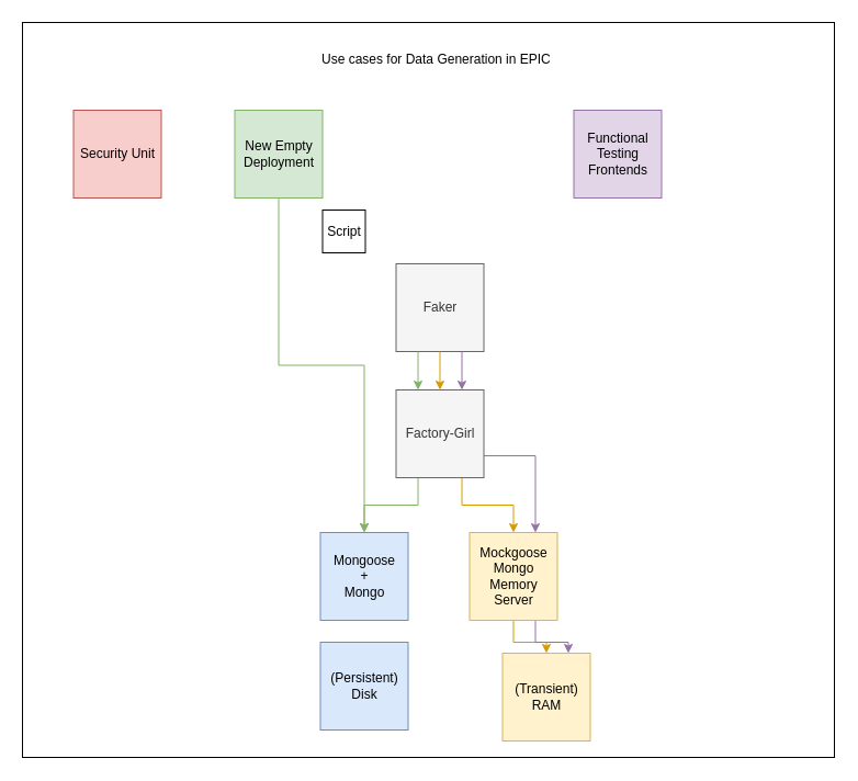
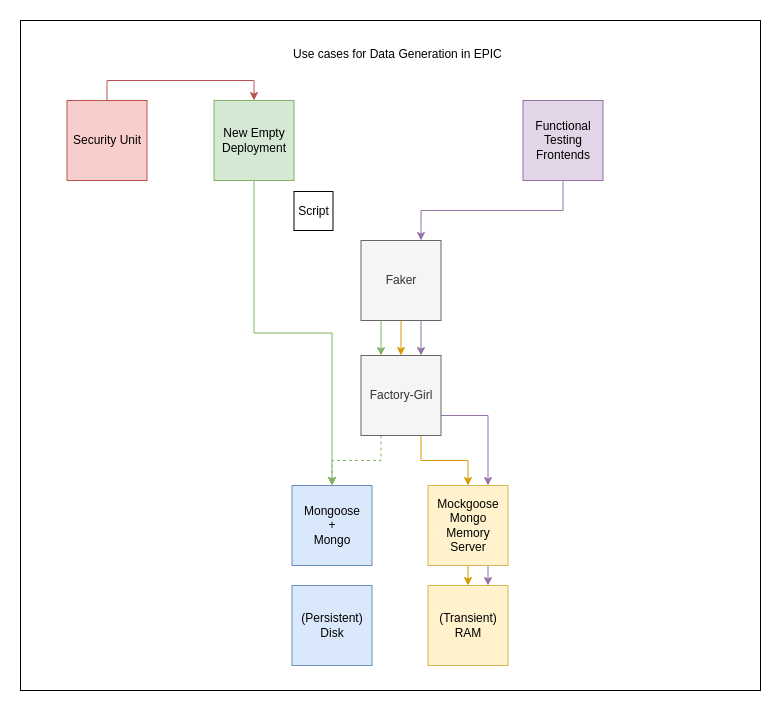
  <mxCell id="0" />
  <mxCell id="1" parent="0" />
  <mxCell id="2" value="" style="rounded=0;whiteSpace=wrap;html=1;" parent="1" vertex="1"><mxGeometry x="20" y="20" width="740" height="670" as="geometry" /></mxCell>
  <mxCell id="3" value="Use cases for Data Generation in EPIC" style="text;html=1;resizable=0;points=[];autosize=1;align=left;verticalAlign=top;spacingTop=-4;" parent="1" vertex="1"><mxGeometry x="290.5" y="44" width="220" height="20" as="geometry" /></mxCell>
  <mxCell id="4" style="edgeStyle=orthogonalEdgeStyle;rounded=0;orthogonalLoop=1;jettySize=auto;html=1;exitX=0.5;exitY=1;exitDx=0;exitDy=0;strokeColor=#82B366;" parent="1" source="5" target="12" edge="1"><mxGeometry relative="1" as="geometry" /></mxCell>
  <mxCell id="5" value="New Empty&lt;br&gt;Deployment" style="whiteSpace=wrap;html=1;aspect=fixed;fillColor=#d5e8d4;strokeColor=#82b366;" parent="1" vertex="1"><mxGeometry x="213.5" y="100" width="80" height="80" as="geometry" /></mxCell>
+ <mxCell id="6" style="edgeStyle=orthogonalEdgeStyle;rounded=0;orthogonalLoop=1;jettySize=auto;html=1;exitX=0.5;exitY=1;exitDx=0;exitDy=0;entryX=0.75;entryY=0;entryDx=0;entryDy=0;fillColor=#e1d5e7;strokeColor=#9673a6;" parent="1" source="7" target="11" edge="1"><mxGeometry relative="1" as="geometry" /></mxCell>
  <mxCell id="7" value="Functional Testing Frontends" style="whiteSpace=wrap;html=1;aspect=fixed;fillColor=#e1d5e7;strokeColor=#9673a6;" parent="1" vertex="1"><mxGeometry x="522.5" y="100" width="80" height="80" as="geometry" /></mxCell>
- <mxCell id="8" style="edgeStyle=orthogonalEdgeStyle;rounded=0;orthogonalLoop=1;jettySize=auto;html=1;exitX=0.25;exitY=1;exitDx=0;exitDy=0;entryX=0.5;entryY=0;entryDx=0;entryDy=0;strokeColor=#82B366;" parent="1" source="21" target="12" edge="1"><mxGeometry relative="1" as="geometry" /></mxCell>
+ <mxCell id="8" style="edgeStyle=orthogonalEdgeStyle;rounded=0;orthogonalLoop=1;jettySize=auto;html=1;exitX=0.25;exitY=1;exitDx=0;exitDy=0;entryX=0.5;entryY=0;entryDx=0;entryDy=0;strokeColor=#82B366;dashed=1;" parent="1" source="21" target="12" edge="1"><mxGeometry relative="1" as="geometry" /></mxCell>
  <mxCell id="9" style="edgeStyle=orthogonalEdgeStyle;rounded=0;orthogonalLoop=1;jettySize=auto;html=1;exitX=0.75;exitY=1;exitDx=0;exitDy=0;entryX=0.5;entryY=0;entryDx=0;entryDy=0;strokeColor=#D79B00;" parent="1" source="21" target="16" edge="1"><mxGeometry relative="1" as="geometry" /></mxCell>
  <mxCell id="10" style="edgeStyle=orthogonalEdgeStyle;rounded=0;orthogonalLoop=1;jettySize=auto;html=1;exitX=1;exitY=0.75;exitDx=0;exitDy=0;entryX=0.75;entryY=0;entryDx=0;entryDy=0;fillColor=#e1d5e7;strokeColor=#9673a6;" parent="1" source="21" target="16" edge="1"><mxGeometry relative="1" as="geometry" /></mxCell>
  <mxCell id="11" value="Faker" style="whiteSpace=wrap;html=1;aspect=fixed;fillColor=#f5f5f5;strokeColor=#666666;fontColor=#333333;" parent="1" vertex="1"><mxGeometry x="360.5" y="240" width="80" height="80" as="geometry" /></mxCell>
  <mxCell id="12" value="Mongoose&lt;br&gt;+&lt;br&gt;Mongo" style="whiteSpace=wrap;html=1;aspect=fixed;fillColor=#dae8fc;strokeColor=#6c8ebf;" parent="1" vertex="1"><mxGeometry x="291.5" y="485" width="80" height="80" as="geometry" /></mxCell>
  <mxCell id="13" value="(Persistent)&lt;br&gt;Disk" style="whiteSpace=wrap;html=1;aspect=fixed;fillColor=#dae8fc;strokeColor=#6c8ebf;" parent="1" vertex="1"><mxGeometry x="291.5" y="585" width="80" height="80" as="geometry" /></mxCell>
  <mxCell id="14" style="edgeStyle=orthogonalEdgeStyle;rounded=0;orthogonalLoop=1;jettySize=auto;html=1;exitX=0.5;exitY=1;exitDx=0;exitDy=0;entryX=0.5;entryY=0;entryDx=0;entryDy=0;strokeColor=#D79B00;" parent="1" source="16" target="17" edge="1"><mxGeometry relative="1" as="geometry" /></mxCell>
  <mxCell id="15" style="edgeStyle=orthogonalEdgeStyle;rounded=0;orthogonalLoop=1;jettySize=auto;html=1;exitX=0.75;exitY=1;exitDx=0;exitDy=0;entryX=0.75;entryY=0;entryDx=0;entryDy=0;fillColor=#e1d5e7;strokeColor=#9673a6;" parent="1" source="16" target="17" edge="1"><mxGeometry relative="1" as="geometry" /></mxCell>
  <mxCell id="16" value="Mockgoose&lt;br&gt;Mongo Memory Server" style="whiteSpace=wrap;html=1;aspect=fixed;fillColor=#fff2cc;strokeColor=#d6b656;" parent="1" vertex="1"><mxGeometry x="427.5" y="485" width="80" height="80" as="geometry" /></mxCell>
- <mxCell id="17" value="(Transient)&lt;br&gt;RAM" style="whiteSpace=wrap;html=1;aspect=fixed;fillColor=#fff2cc;strokeColor=#d6b656;" parent="1" vertex="1"><mxGeometry x="457.5" y="595" width="80" height="80" as="geometry" /></mxCell>
+ <mxCell id="17" value="(Transient)&lt;br&gt;RAM" style="whiteSpace=wrap;html=1;aspect=fixed;fillColor=#fff2cc;strokeColor=#d6b656;" parent="1" vertex="1"><mxGeometry x="427.5" y="585" width="80" height="80" as="geometry" /></mxCell>
  <mxCell id="18" value="Script" style="whiteSpace=wrap;html=1;aspect=fixed;" parent="1" vertex="1"><mxGeometry x="293.5" y="191" width="39" height="39" as="geometry" /></mxCell>
+ <mxCell id="19" style="edgeStyle=orthogonalEdgeStyle;rounded=0;orthogonalLoop=1;jettySize=auto;html=1;exitX=0.5;exitY=0;exitDx=0;exitDy=0;entryX=0.5;entryY=0;entryDx=0;entryDy=0;strokeColor=#b85450;fillColor=#f8cecc;" parent="1" source="20" target="5" edge="1"><mxGeometry relative="1" as="geometry" /></mxCell>
  <mxCell id="20" value="Security Unit" style="whiteSpace=wrap;html=1;aspect=fixed;fillColor=#f8cecc;strokeColor=#b85450;" parent="1" vertex="1"><mxGeometry x="66.5" y="100" width="80" height="80" as="geometry" /></mxCell>
  <mxCell id="21" value="Factory-Girl" style="whiteSpace=wrap;html=1;aspect=fixed;fillColor=#f5f5f5;strokeColor=#666666;fontColor=#333333;" parent="1" vertex="1"><mxGeometry x="360.5" y="355" width="80" height="80" as="geometry" /></mxCell>
  <mxCell id="22" style="edgeStyle=orthogonalEdgeStyle;rounded=0;orthogonalLoop=1;jettySize=auto;html=1;exitX=0.25;exitY=1;exitDx=0;exitDy=0;entryX=0.25;entryY=0;entryDx=0;entryDy=0;strokeColor=#82B366;" parent="1" source="11" target="21" edge="1"><mxGeometry relative="1" as="geometry"><mxPoint x="264" y="190" as="sourcePoint" /><mxPoint x="391" y="250" as="targetPoint" /></mxGeometry></mxCell>
  <mxCell id="23" style="edgeStyle=orthogonalEdgeStyle;rounded=0;orthogonalLoop=1;jettySize=auto;html=1;exitX=0.5;exitY=1;exitDx=0;exitDy=0;entryX=0.5;entryY=0;entryDx=0;entryDy=0;strokeColor=#D79B00;" parent="1" source="11" target="21" edge="1"><mxGeometry relative="1" as="geometry"><mxPoint x="411" y="190" as="sourcePoint" /><mxPoint x="411" y="250" as="targetPoint" /></mxGeometry></mxCell>
  <mxCell id="24" style="edgeStyle=orthogonalEdgeStyle;rounded=0;orthogonalLoop=1;jettySize=auto;html=1;exitX=0.75;exitY=1;exitDx=0;exitDy=0;entryX=0.75;entryY=0;entryDx=0;entryDy=0;fillColor=#e1d5e7;strokeColor=#9673a6;" parent="1" source="11" target="21" edge="1"><mxGeometry relative="1" as="geometry"><mxPoint x="558" y="190" as="sourcePoint" /><mxPoint x="431" y="250" as="targetPoint" /></mxGeometry></mxCell>
